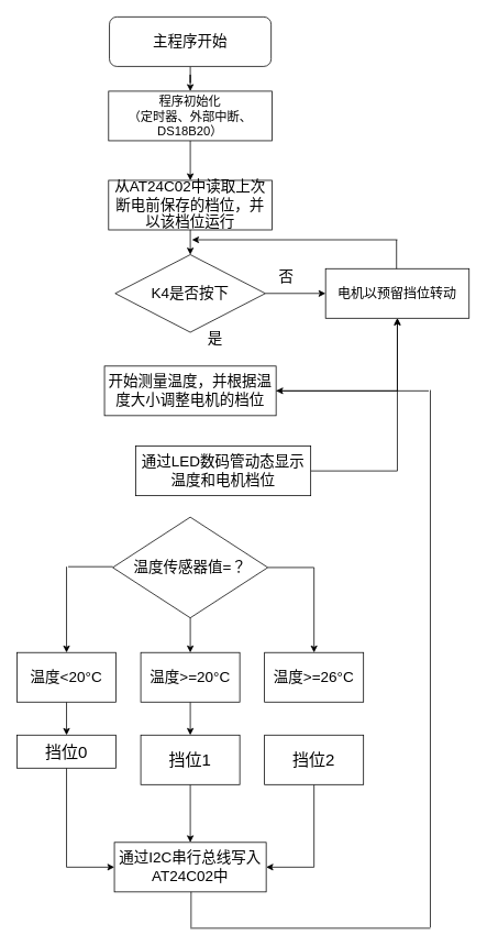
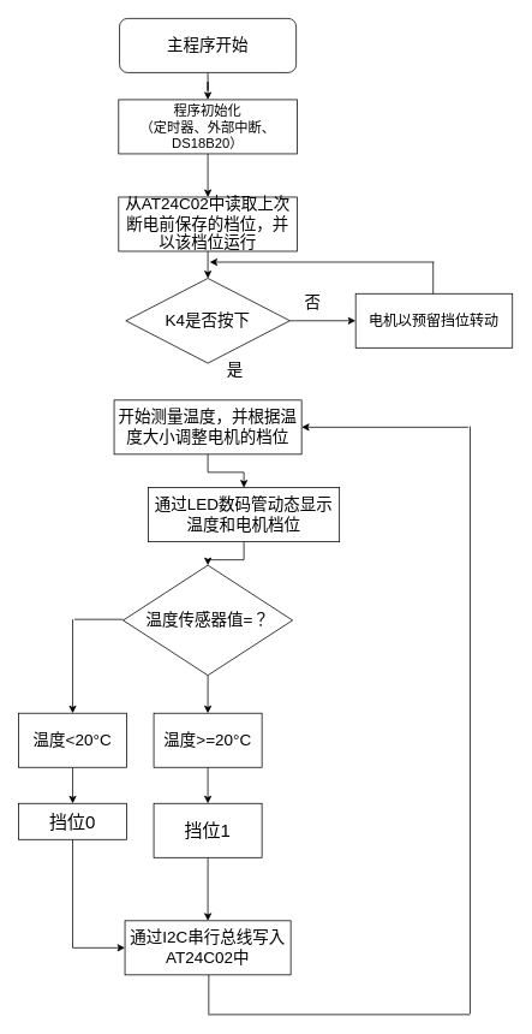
  <mxCell id="0" />
  <mxCell id="1" parent="0" />
  <mxCell id="2" value="" style="edgeStyle=orthogonalEdgeStyle;rounded=0;orthogonalLoop=1;jettySize=auto;html=1;" parent="1" source="3" target="5" edge="1"><mxGeometry relative="1" as="geometry" /></mxCell>
  <mxCell id="3" value="&lt;font style=&quot;font-size: 18px&quot;&gt;主程序开始&lt;/font&gt;" style="rounded=1;whiteSpace=wrap;html=1;" parent="1" vertex="1"><mxGeometry x="132" y="20" width="196" height="60" as="geometry" /></mxCell>
  <mxCell id="4" value="" style="edgeStyle=orthogonalEdgeStyle;rounded=0;orthogonalLoop=1;jettySize=auto;html=1;" edge="1" parent="1" source="5" target="7"><mxGeometry relative="1" as="geometry" /></mxCell>
  <mxCell id="5" value="&lt;font style=&quot;font-size: 15px&quot;&gt;程序初始化&lt;br&gt;（定时器、外部中断、DS18B20）&lt;/font&gt;" style="rounded=0;whiteSpace=wrap;html=1;" parent="1" vertex="1"><mxGeometry x="131" y="110" width="198" height="60" as="geometry" /></mxCell>
  <mxCell id="6" value="" style="edgeStyle=orthogonalEdgeStyle;rounded=0;orthogonalLoop=1;jettySize=auto;html=1;" parent="1" source="7" edge="1"><mxGeometry relative="1" as="geometry"><mxPoint x="230.059" y="308.039" as="targetPoint" /></mxGeometry></mxCell>
  <mxCell id="7" value="&lt;font style=&quot;font-size: 18px&quot;&gt;从AT24C02中读取上次断电前保存的档位，并以该档位运行&lt;/font&gt;" style="rounded=0;whiteSpace=wrap;html=1;" parent="1" vertex="1"><mxGeometry x="131" y="218" width="198" height="60" as="geometry" /></mxCell>
  <mxCell id="8" value="&lt;font style=&quot;font-size: 16px&quot;&gt;电机以预留挡位转动&lt;/font&gt;" style="rounded=0;whiteSpace=wrap;html=1;" parent="1" vertex="1"><mxGeometry x="394" y="325" width="174" height="60" as="geometry" /></mxCell>
  <mxCell id="9" value="" style="edgeStyle=orthogonalEdgeStyle;rounded=0;orthogonalLoop=1;jettySize=auto;html=1;" parent="1" source="11" target="13" edge="1"><mxGeometry relative="1" as="geometry" /></mxCell>
- <mxCell id="10" style="edgeStyle=orthogonalEdgeStyle;rounded=0;orthogonalLoop=1;jettySize=auto;html=1;exitX=1;exitY=0.5;exitDx=0;exitDy=0;entryX=0.5;entryY=0;entryDx=0;entryDy=0;" edge="1" parent="1" source="11" target="16"><mxGeometry relative="1" as="geometry" /></mxCell>
  <mxCell id="11" value="&lt;font style=&quot;font-size: 18px&quot;&gt;温度传感器值=？&lt;/font&gt;" style="rhombus;whiteSpace=wrap;html=1;" parent="1" vertex="1"><mxGeometry x="136" y="626" width="188" height="122" as="geometry" /></mxCell>
  <mxCell id="12" value="" style="edgeStyle=orthogonalEdgeStyle;rounded=0;orthogonalLoop=1;jettySize=auto;html=1;" parent="1" source="13" target="22" edge="1"><mxGeometry relative="1" as="geometry" /></mxCell>
  <mxCell id="13" value="&lt;span&gt;&lt;font style=&quot;font-size: 18px&quot;&gt;温度&amp;gt;=20°C&lt;/font&gt;&lt;/span&gt;" style="rounded=0;whiteSpace=wrap;html=1;" parent="1" vertex="1"><mxGeometry x="170" y="790" width="120" height="60" as="geometry" /></mxCell>
  <mxCell id="14" value="" style="edgeStyle=orthogonalEdgeStyle;rounded=0;orthogonalLoop=1;jettySize=auto;html=1;" parent="1" source="15" target="20" edge="1"><mxGeometry relative="1" as="geometry" /></mxCell>
  <mxCell id="15" value="&lt;font style=&quot;font-size: 18px&quot;&gt;温度&amp;lt;20°C&lt;/font&gt;" style="rounded=0;whiteSpace=wrap;html=1;" parent="1" vertex="1"><mxGeometry x="20" y="790" width="120" height="60" as="geometry" /></mxCell>
- <mxCell id="16" value="&lt;span&gt;&lt;font style=&quot;font-size: 18px&quot;&gt;温度&amp;gt;=26°C&lt;/font&gt;&lt;/span&gt;" style="rounded=0;whiteSpace=wrap;html=1;" parent="1" vertex="1"><mxGeometry x="320" y="790" width="120" height="60" as="geometry" /></mxCell>
  <mxCell id="17" value="" style="edgeStyle=orthogonalEdgeStyle;rounded=0;orthogonalLoop=1;jettySize=auto;html=1;" edge="1" parent="1" source="18" target="8"><mxGeometry relative="1" as="geometry" /></mxCell>
  <mxCell id="18" value="&lt;font style=&quot;font-size: 18px&quot;&gt;K4是否按下&lt;/font&gt;" style="rhombus;whiteSpace=wrap;html=1;" parent="1" vertex="1"><mxGeometry x="139" y="308" width="182" height="94" as="geometry" /></mxCell>
  <mxCell id="19" style="edgeStyle=orthogonalEdgeStyle;rounded=0;orthogonalLoop=1;jettySize=auto;html=1;entryX=0;entryY=0.5;entryDx=0;entryDy=0;" parent="1" source="20" target="25" edge="1"><mxGeometry relative="1" as="geometry"><mxPoint x="80" y="1050" as="targetPoint" /><Array as="points"><mxPoint x="80" y="1050" /></Array></mxGeometry></mxCell>
  <mxCell id="20" value="&lt;font style=&quot;font-size: 20px&quot;&gt;挡位0&lt;/font&gt;" style="whiteSpace=wrap;html=1;rounded=0;" parent="1" vertex="1"><mxGeometry x="20" y="890" width="120" height="40" as="geometry" /></mxCell>
  <mxCell id="21" value="" style="edgeStyle=orthogonalEdgeStyle;rounded=0;orthogonalLoop=1;jettySize=auto;html=1;" parent="1" source="22" target="25" edge="1"><mxGeometry relative="1" as="geometry" /></mxCell>
  <mxCell id="22" value="&lt;font style=&quot;font-size: 20px&quot;&gt;挡位1&lt;/font&gt;" style="whiteSpace=wrap;html=1;rounded=0;" parent="1" vertex="1"><mxGeometry x="170" y="890" width="120" height="60" as="geometry" /></mxCell>
- <mxCell id="23" style="edgeStyle=orthogonalEdgeStyle;rounded=0;orthogonalLoop=1;jettySize=auto;html=1;entryX=1;entryY=0.5;entryDx=0;entryDy=0;" parent="1" source="24" target="25" edge="1"><mxGeometry relative="1" as="geometry"><Array as="points"><mxPoint x="380" y="1050" /></Array></mxGeometry></mxCell>
- <mxCell id="24" value="&lt;font style=&quot;font-size: 20px&quot;&gt;挡位2&lt;/font&gt;" style="whiteSpace=wrap;html=1;rounded=0;" parent="1" vertex="1"><mxGeometry x="320" y="890" width="120" height="60" as="geometry" /></mxCell>
  <mxCell id="25" value="&lt;font style=&quot;font-size: 18px&quot;&gt;通过I2C串行总线写入AT24C02中&lt;/font&gt;" style="rounded=0;whiteSpace=wrap;html=1;" parent="1" vertex="1"><mxGeometry x="138" y="1020" width="184" height="60" as="geometry" /></mxCell>
  <mxCell id="26" value="" style="endArrow=none;html=1;" edge="1" parent="1"><mxGeometry width="50" height="50" relative="1" as="geometry"><mxPoint x="480" y="325" as="sourcePoint" /><mxPoint x="480" y="290" as="targetPoint" /></mxGeometry></mxCell>
  <mxCell id="27" value="" style="endArrow=classic;html=1;" edge="1" parent="1"><mxGeometry width="50" height="50" relative="1" as="geometry"><mxPoint x="481" y="290" as="sourcePoint" /><mxPoint x="232" y="290" as="targetPoint" /></mxGeometry></mxCell>
  <mxCell id="28" value="&lt;font style=&quot;font-size: 18px&quot;&gt;否&lt;/font&gt;" style="text;html=1;align=center;verticalAlign=middle;resizable=0;points=[];autosize=1;" vertex="1" parent="1"><mxGeometry x="332" y="325" width="28" height="20" as="geometry" /></mxCell>
- <mxCell id="29" value="" style="edgeStyle=orthogonalEdgeStyle;rounded=0;orthogonalLoop=1;jettySize=auto;html=1;" edge="1" parent="1" source="30" target="8"><mxGeometry relative="1" as="geometry" /></mxCell>
+ <mxCell id="29" value="" style="edgeStyle=orthogonalEdgeStyle;rounded=0;orthogonalLoop=1;jettySize=auto;html=1;" edge="1" parent="1" source="30" target="35"><mxGeometry relative="1" as="geometry" /></mxCell>
  <mxCell id="30" value="&lt;font style=&quot;font-size: 18px&quot;&gt;开始测量温度，并根据温度大小调整电机的档位&lt;/font&gt;" style="rounded=0;whiteSpace=wrap;html=1;" vertex="1" parent="1"><mxGeometry x="126" y="443" width="208" height="60" as="geometry" /></mxCell>
  <mxCell id="31" value="&lt;font style=&quot;font-size: 18px&quot;&gt;是&lt;/font&gt;" style="text;html=1;align=center;verticalAlign=middle;resizable=0;points=[];autosize=1;" vertex="1" parent="1"><mxGeometry x="246" y="400" width="28" height="20" as="geometry" /></mxCell>
  <mxCell id="32" value="" style="endArrow=none;html=1;" edge="1" parent="1"><mxGeometry width="50" height="50" relative="1" as="geometry"><mxPoint x="82" y="686" as="sourcePoint" /><mxPoint x="136" y="686" as="targetPoint" /></mxGeometry></mxCell>
  <mxCell id="33" value="" style="endArrow=classic;html=1;entryX=0.5;entryY=0;entryDx=0;entryDy=0;" edge="1" parent="1" target="15"><mxGeometry width="50" height="50" relative="1" as="geometry"><mxPoint x="80" y="686" as="sourcePoint" /><mxPoint x="126" y="636" as="targetPoint" /></mxGeometry></mxCell>
- <mxCell id="34" value="" style="edgeStyle=orthogonalEdgeStyle;rounded=0;orthogonalLoop=1;jettySize=auto;html=1;" edge="1" parent="1" source="35" target="8"><mxGeometry relative="1" as="geometry" /></mxCell>
+ <mxCell id="34" value="" style="edgeStyle=orthogonalEdgeStyle;rounded=0;orthogonalLoop=1;jettySize=auto;html=1;" edge="1" parent="1" source="35" target="11"><mxGeometry relative="1" as="geometry" /></mxCell>
  <mxCell id="35" value="&lt;font style=&quot;font-size: 18px&quot;&gt;通过LED数码管动态显示温度和电机档位&lt;/font&gt;" style="rounded=0;whiteSpace=wrap;html=1;" vertex="1" parent="1"><mxGeometry x="164" y="540" width="212" height="60" as="geometry" /></mxCell>
  <mxCell id="36" value="" style="endArrow=none;html=1;" edge="1" parent="1"><mxGeometry width="50" height="50" relative="1" as="geometry"><mxPoint x="231" y="1123" as="sourcePoint" /><mxPoint x="231" y="1080" as="targetPoint" /></mxGeometry></mxCell>
  <mxCell id="37" value="" style="endArrow=none;html=1;" edge="1" parent="1"><mxGeometry width="50" height="50" relative="1" as="geometry"><mxPoint x="230" y="1124" as="sourcePoint" /><mxPoint x="521" y="1124" as="targetPoint" /></mxGeometry></mxCell>
  <mxCell id="38" value="" style="endArrow=none;html=1;" edge="1" parent="1"><mxGeometry width="50" height="50" relative="1" as="geometry"><mxPoint x="521" y="1123" as="sourcePoint" /><mxPoint x="521" y="472" as="targetPoint" /></mxGeometry></mxCell>
  <mxCell id="39" value="" style="endArrow=classic;html=1;entryX=1;entryY=0.5;entryDx=0;entryDy=0;" edge="1" parent="1" target="30"><mxGeometry width="50" height="50" relative="1" as="geometry"><mxPoint x="519" y="473" as="sourcePoint" /><mxPoint x="495" y="426" as="targetPoint" /></mxGeometry></mxCell>
